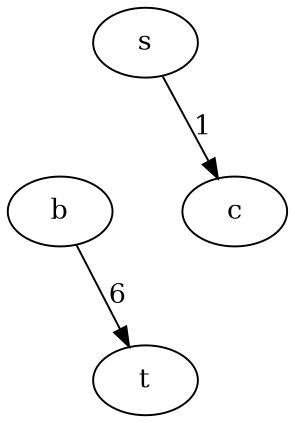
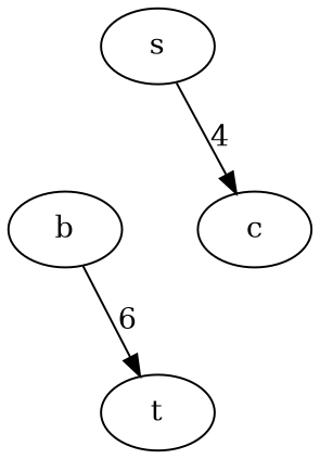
  digraph {
    edge [style=invis]
    b
    c
    t
    s
    subgraph sub_1 {
      rank=same
      b
      c
    }
    b -> c
    b -> t [label=6 style=""]
    c -> t
    s -> b
-   s -> c [label=1 style=""]
+   s -> c [label=4 style=""]
  }
